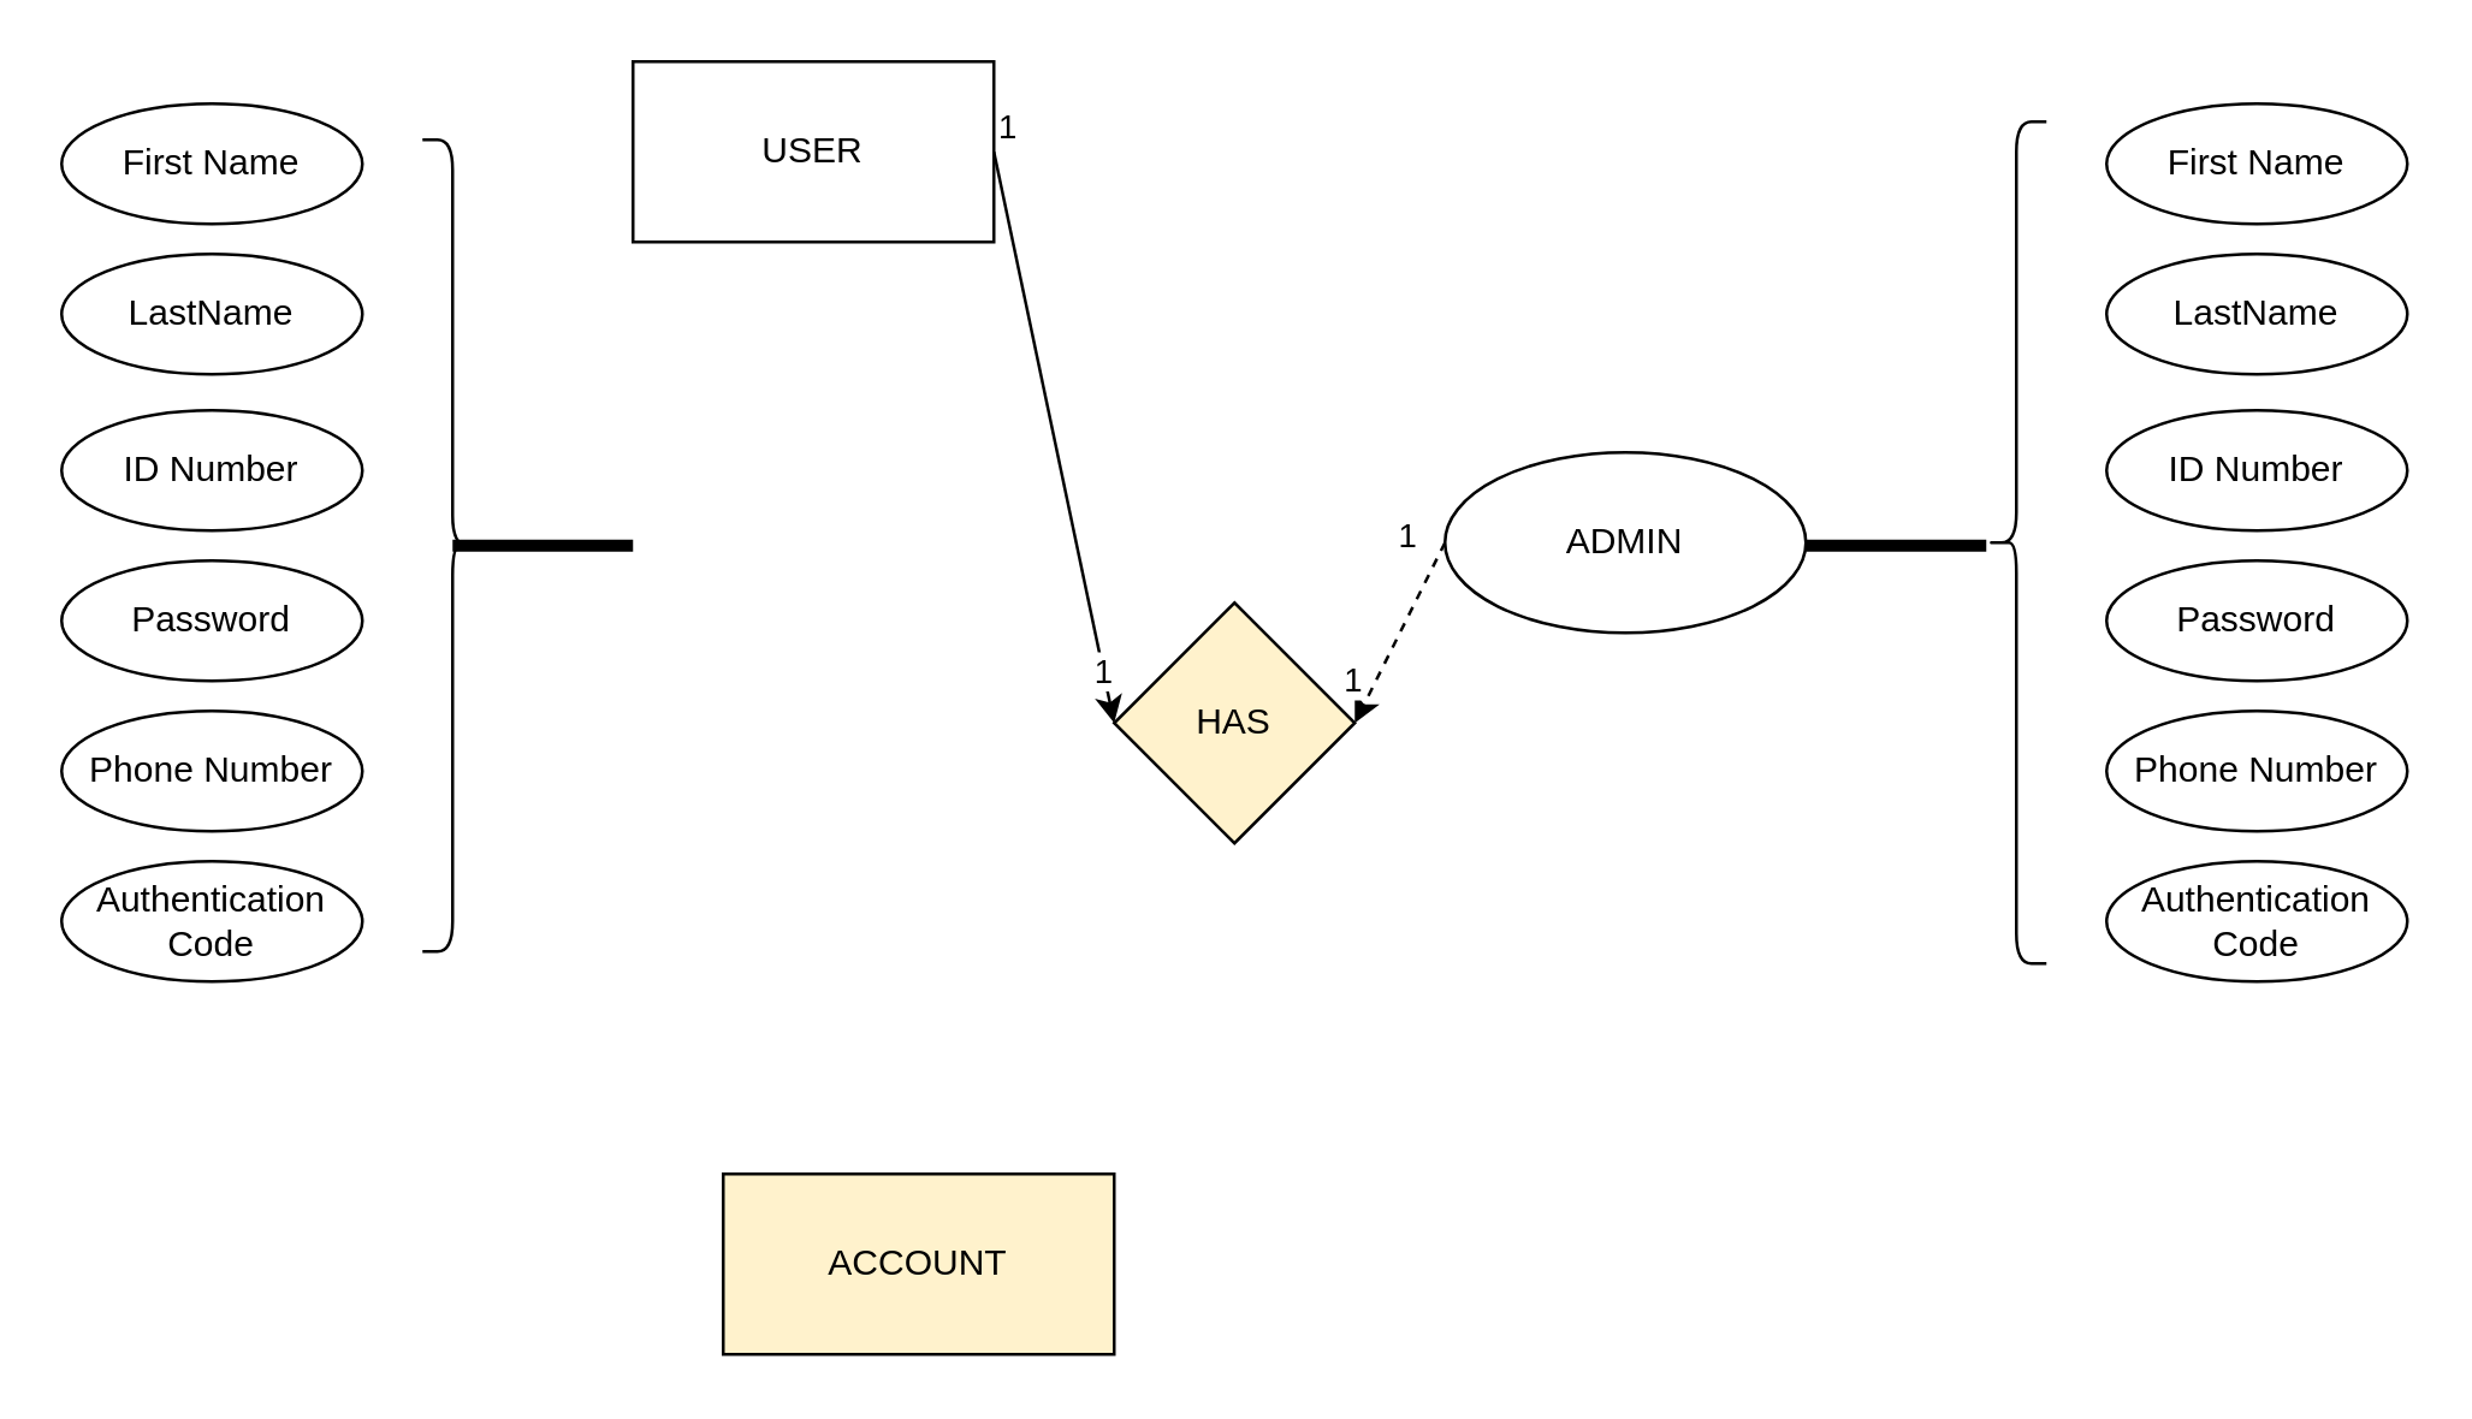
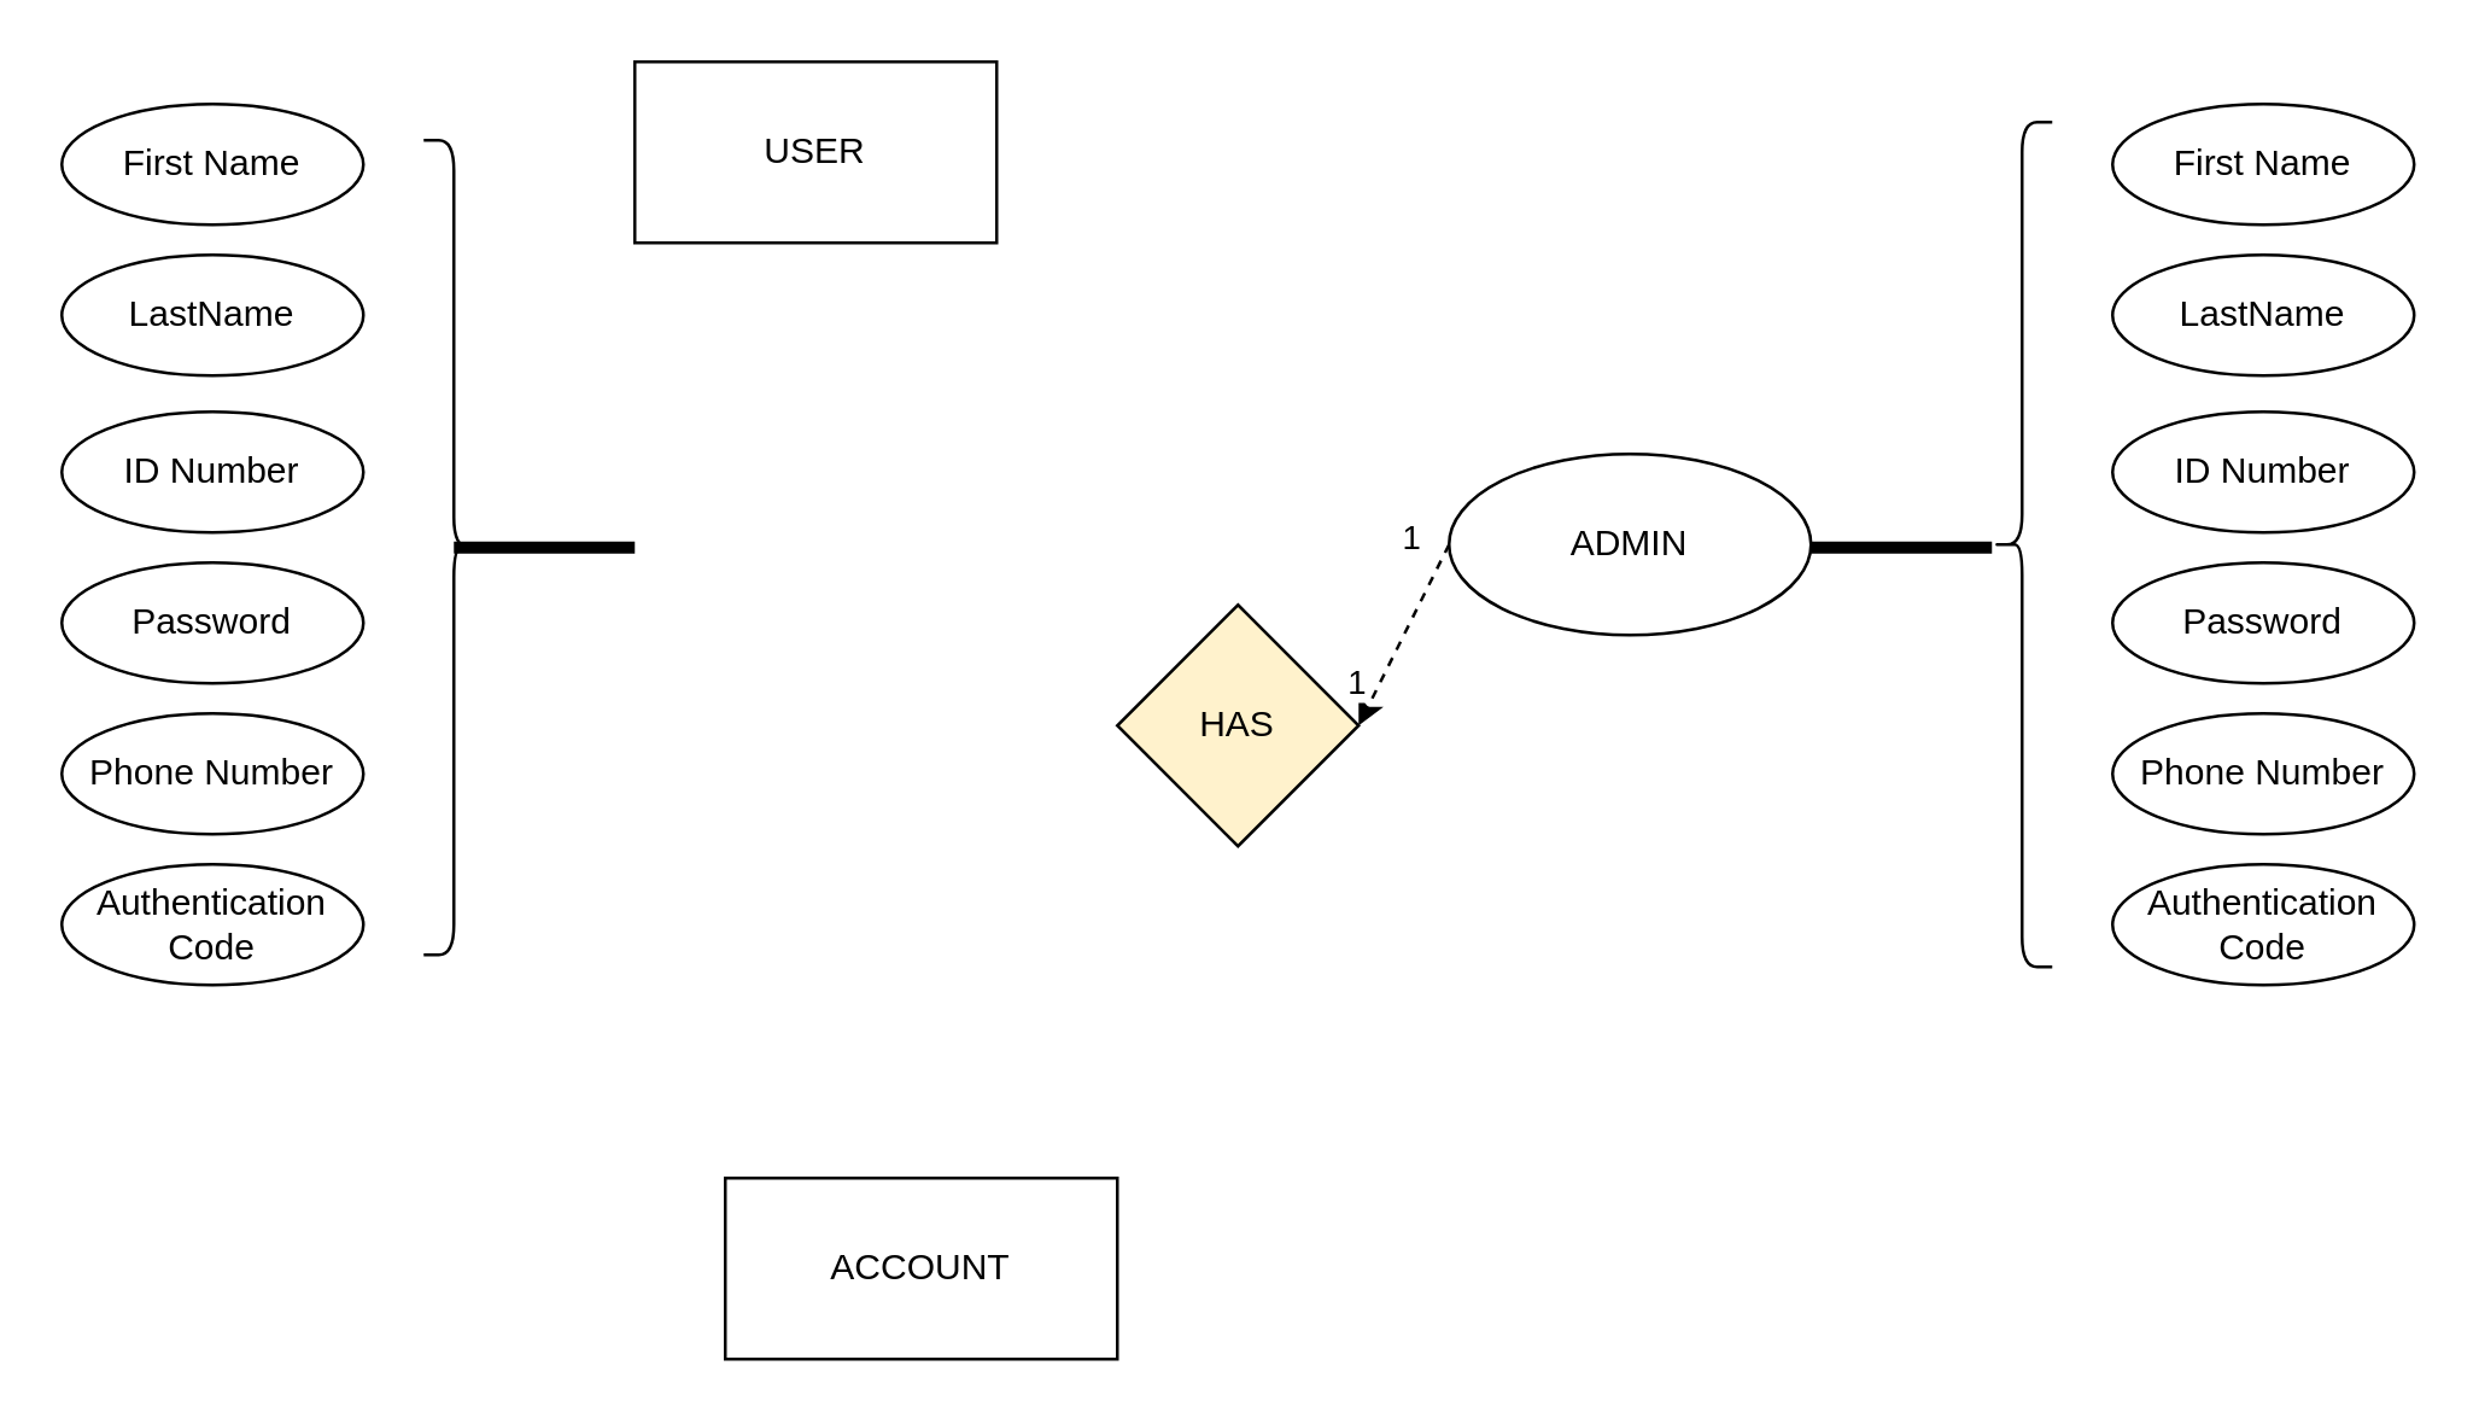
  <mxCell id="0" />
  <mxCell id="1" parent="0" />
  <mxCell id="2" value="USER" style="rounded=0;whiteSpace=wrap;html=1;" vertex="1" parent="1"><mxGeometry x="210" y="20" width="120" height="60" as="geometry" /></mxCell>
  <mxCell id="3" value="HAS" style="rhombus;whiteSpace=wrap;html=1;rounded=0;fillColor=#fff2cc;" vertex="1" parent="1"><mxGeometry x="370" y="200" width="80" height="80" as="geometry" /></mxCell>
  <mxCell id="4" value="ADMIN" style="ellipse;whiteSpace=wrap;html=1;" vertex="1" parent="1"><mxGeometry x="480" y="150" width="120" height="60" as="geometry" /></mxCell>
- <mxCell id="5" value="" style="endArrow=classic;html=1;rounded=0;targetPerimeterSpacing=0;exitX=1;exitY=0.5;exitDx=0;exitDy=0;entryX=0;entryY=0.5;entryDx=0;entryDy=0;" edge="1" parent="1" source="2" target="3"><mxGeometry relative="1" as="geometry"><mxPoint x="230" y="330" as="sourcePoint" /><mxPoint x="390" y="330" as="targetPoint" /></mxGeometry></mxCell>
- <mxCell id="6" value="1" style="edgeLabel;resizable=0;html=1;align=left;verticalAlign=bottom;" connectable="0" vertex="1" parent="5"><mxGeometry x="-1" relative="1" as="geometry" /></mxCell>
- <mxCell id="7" value="1" style="edgeLabel;resizable=0;html=1;align=right;verticalAlign=bottom;" connectable="0" vertex="1" parent="5"><mxGeometry x="1" relative="1" as="geometry"><mxPoint y="-9" as="offset" /></mxGeometry></mxCell>
  <mxCell id="8" value="" style="endArrow=classic;html=1;rounded=0;targetPerimeterSpacing=0;exitX=0;exitY=0.5;exitDx=0;exitDy=0;entryX=1;entryY=0.5;entryDx=0;entryDy=0;dashed=1;" edge="1" parent="1" source="4" target="3"><mxGeometry relative="1" as="geometry"><mxPoint x="270" y="130" as="sourcePoint" /><mxPoint x="380" y="250" as="targetPoint" /></mxGeometry></mxCell>
  <mxCell id="9" value="1" style="edgeLabel;resizable=0;html=1;align=left;verticalAlign=bottom;" connectable="0" vertex="1" parent="8"><mxGeometry x="-1" relative="1" as="geometry"><mxPoint x="-17" y="6" as="offset" /></mxGeometry></mxCell>
  <mxCell id="10" value="1" style="edgeLabel;resizable=0;html=1;align=right;verticalAlign=bottom;" connectable="0" vertex="1" parent="8"><mxGeometry x="1" relative="1" as="geometry"><mxPoint x="3" y="-6" as="offset" /></mxGeometry></mxCell>
- <mxCell id="11" value="ACCOUNT" style="rounded=0;whiteSpace=wrap;html=1;fillColor=#fff2cc;" vertex="1" parent="1"><mxGeometry x="240" y="390" width="130" height="60" as="geometry" /></mxCell>
+ <mxCell id="11" value="ACCOUNT" style="rounded=0;whiteSpace=wrap;html=1;" vertex="1" parent="1"><mxGeometry x="240" y="390" width="130" height="60" as="geometry" /></mxCell>
  <mxCell id="12" value="First Name" style="ellipse;whiteSpace=wrap;html=1;" vertex="1" parent="1"><mxGeometry y="34" width="100" height="40" as="geometry" x="20" /></mxCell>
  <mxCell id="13" value="LastName" style="ellipse;whiteSpace=wrap;html=1;" vertex="1" parent="1"><mxGeometry y="84" width="100" height="40" as="geometry" x="20" /></mxCell>
  <mxCell id="14" value="ID Number" style="ellipse;whiteSpace=wrap;html=1;" vertex="1" parent="1"><mxGeometry y="136" width="100" height="40" as="geometry" x="20" /></mxCell>
  <mxCell id="15" value="Password" style="ellipse;whiteSpace=wrap;html=1;" vertex="1" parent="1"><mxGeometry y="186" width="100" height="40" as="geometry" x="20" /></mxCell>
  <mxCell id="16" value="Phone Number" style="ellipse;whiteSpace=wrap;html=1;" vertex="1" parent="1"><mxGeometry y="236" width="100" height="40" as="geometry" x="20" /></mxCell>
  <mxCell id="17" value="Authentication Code" style="ellipse;whiteSpace=wrap;html=1;" vertex="1" parent="1"><mxGeometry y="286" width="100" height="40" as="geometry" x="20" /></mxCell>
  <mxCell id="18" value="" style="shape=curlyBracket;whiteSpace=wrap;html=1;rounded=1;flipH=1;" vertex="1" parent="1"><mxGeometry x="140" y="46" width="20" height="270" as="geometry" /></mxCell>
  <mxCell id="19" value="" style="line;strokeWidth=4;html=1;perimeter=backbonePerimeter;points=[];outlineConnect=0;" vertex="1" parent="1"><mxGeometry x="150" y="176" width="60" height="10" as="geometry" /></mxCell>
  <mxCell id="20" value="" style="line;strokeWidth=4;html=1;perimeter=backbonePerimeter;points=[];outlineConnect=0;" vertex="1" parent="1"><mxGeometry x="600" y="176" width="60" height="10" as="geometry" /></mxCell>
  <mxCell id="21" value="" style="shape=curlyBracket;whiteSpace=wrap;html=1;rounded=1;" vertex="1" parent="1"><mxGeometry x="660" y="40" width="20" height="280" as="geometry" /></mxCell>
  <mxCell id="22" value="First Name" style="ellipse;whiteSpace=wrap;html=1;" vertex="1" parent="1"><mxGeometry x="700" y="34" width="100" height="40" as="geometry" /></mxCell>
  <mxCell id="23" value="LastName" style="ellipse;whiteSpace=wrap;html=1;" vertex="1" parent="1"><mxGeometry x="700" y="84" width="100" height="40" as="geometry" /></mxCell>
  <mxCell id="24" value="ID Number" style="ellipse;whiteSpace=wrap;html=1;" vertex="1" parent="1"><mxGeometry x="700" y="136" width="100" height="40" as="geometry" /></mxCell>
  <mxCell id="25" value="Password" style="ellipse;whiteSpace=wrap;html=1;" vertex="1" parent="1"><mxGeometry x="700" y="186" width="100" height="40" as="geometry" /></mxCell>
  <mxCell id="26" value="Phone Number" style="ellipse;whiteSpace=wrap;html=1;" vertex="1" parent="1"><mxGeometry x="700" y="236" width="100" height="40" as="geometry" /></mxCell>
  <mxCell id="27" value="Authentication Code" style="ellipse;whiteSpace=wrap;html=1;" vertex="1" parent="1"><mxGeometry x="700" y="286" width="100" height="40" as="geometry" /></mxCell>
